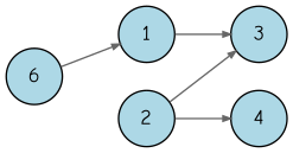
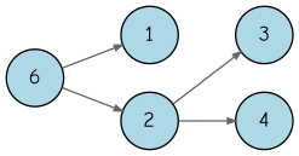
  digraph {
    bgcolor=white
    fontname="Comic Neue"
    rankdir=LR
    node [fillcolor="#ADD8E6" fontname="Comic Neue" shape=circle style=filled]
    edge [arrowsize=0.5 color="#666666" fontname="Comic Neue"]
    n1 [label=6]
    1
    2
    3
    4
    n1 -> 1
-   1 -> 3
+   n1 -> 2
    2 -> 3
    2 -> 4
  }
